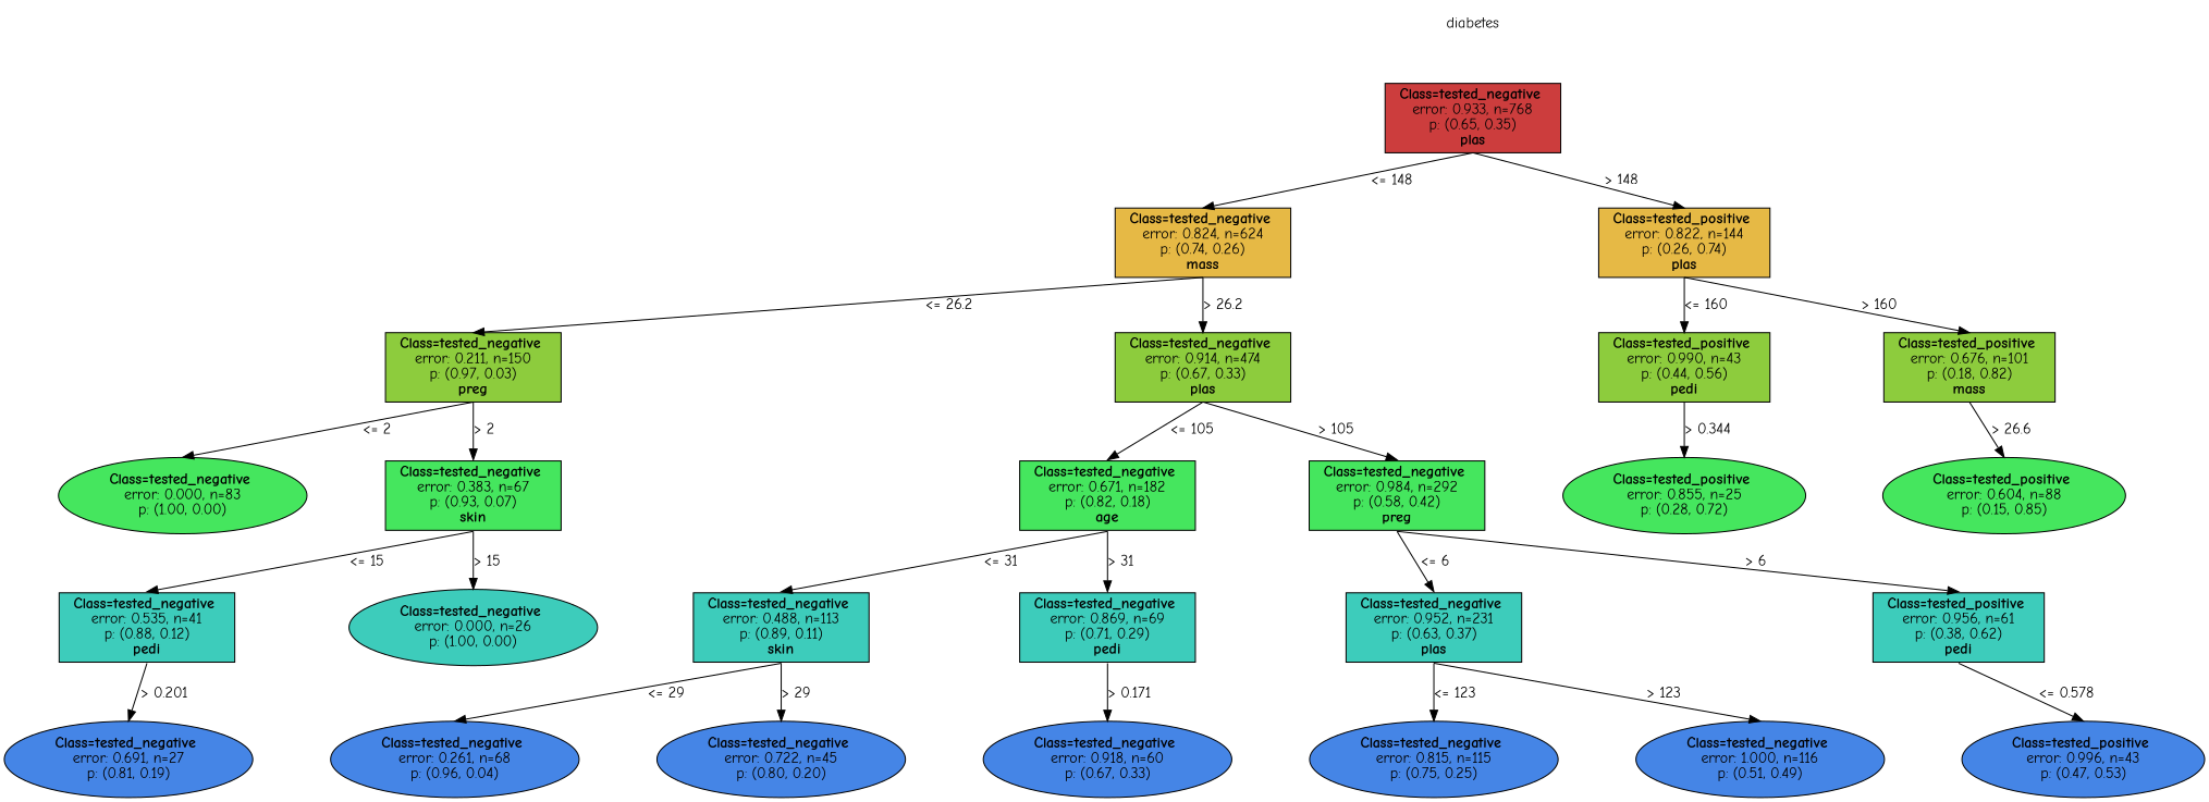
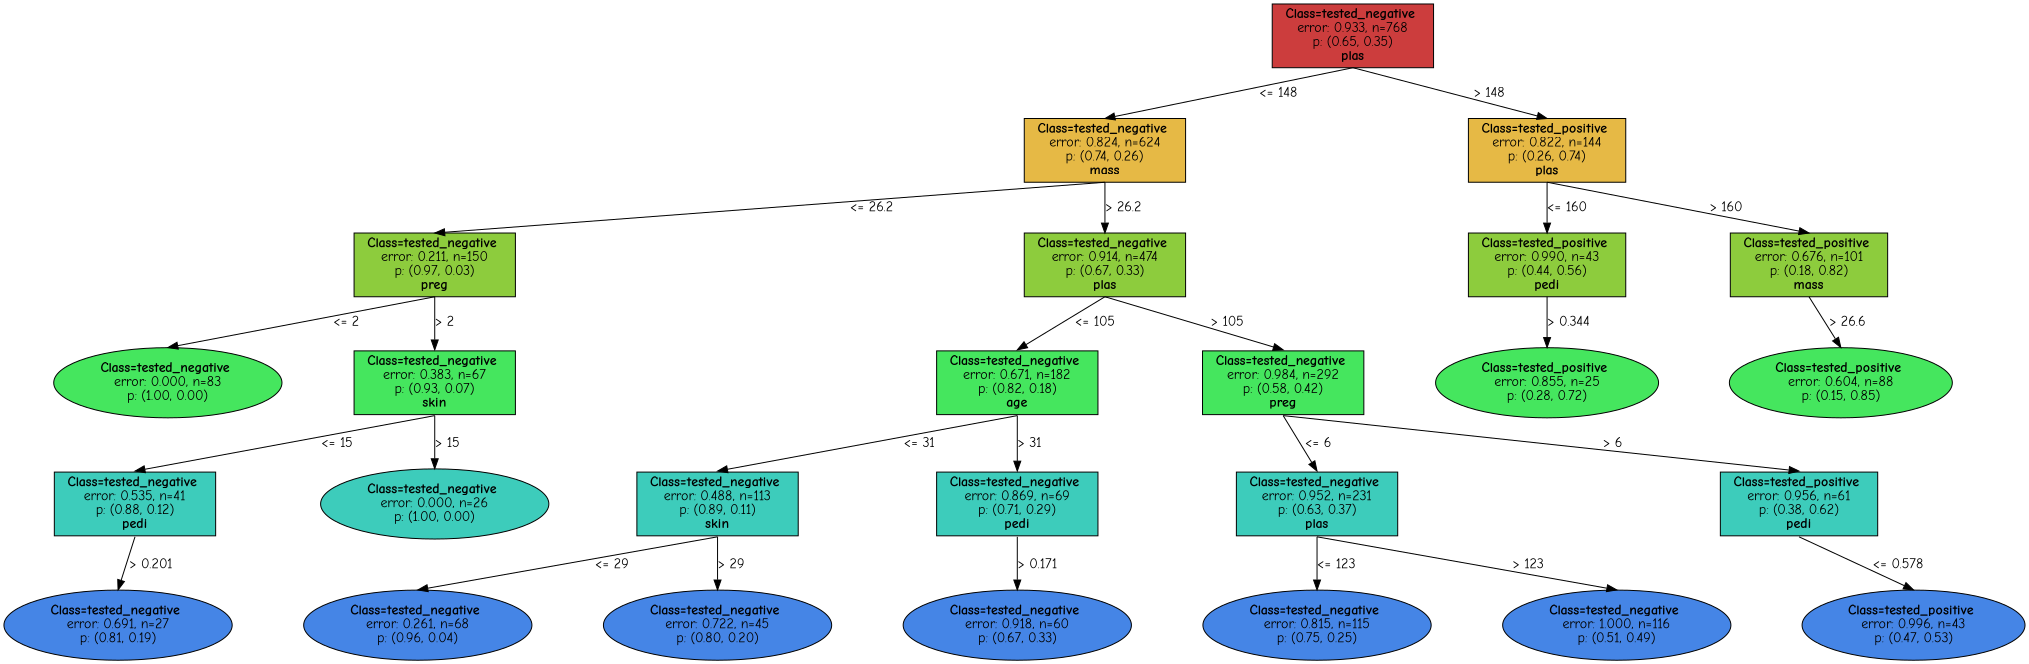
  digraph {
    nodesep=1
    ranksep=0.5
    splines=false
    fontname="Comic Neue"
    node [color=black fillcolor="0.600 0.7 0.900" fontname="Comic Neue" shape=rect style=filled]
    edge [fontname="Comic Neue" headport=n tailport=s]
-   n1 [fillcolor=white label=diabetes shape=plaintext]
    n2 [fillcolor="0.000 0.7 0.800" label=<<b> Class=tested_negative </b> <br/> error: 0.933, n=768 <br/> p: (0.65, 0.35) <br/><b>plas</b>>]
    n3 [fillcolor="0.120 0.7 0.900" label=<<b> Class=tested_negative </b> <br/> error: 0.824, n=624 <br/> p: (0.74, 0.26) <br/><b>mass</b>>]
    n4 [fillcolor="0.120 0.7 0.900" label=<<b> Class=tested_positive </b> <br/> error: 0.822, n=144 <br/> p: (0.26, 0.74) <br/><b>plas</b>>]
    n5 [fillcolor="0.240 0.7 0.800" label=<<b> Class=tested_negative </b> <br/> error: 0.211, n=150 <br/> p: (0.97, 0.03) <br/><b>preg</b>>]
    n6 [fillcolor="0.240 0.7 0.800" label=<<b> Class=tested_negative </b> <br/> error: 0.914, n=474 <br/> p: (0.67, 0.33) <br/><b>plas</b>>]
    n7 [fillcolor="0.360 0.7 0.900" label=<<b> Class=tested_negative </b> <br/> error: 0.000, n=83 <br/> p: (1.00, 0.00) > shape=oval]
    n8 [fillcolor="0.360 0.7 0.900" label=<<b> Class=tested_negative </b> <br/> error: 0.383, n=67 <br/> p: (0.93, 0.07) <br/><b>skin</b>>]
    n9 [fillcolor="0.480 0.7 0.800" label=<<b> Class=tested_negative </b> <br/> error: 0.535, n=41 <br/> p: (0.88, 0.12) <br/><b>pedi</b>>]
    n10 [fillcolor="0.480 0.7 0.800" label=<<b> Class=tested_negative </b> <br/> error: 0.000, n=26 <br/> p: (1.00, 0.00) > shape=oval]
    n11 [label=<<b> Class=tested_negative </b> <br/> error: 0.691, n=27 <br/> p: (0.81, 0.19) > shape=oval]
    n12 [fillcolor="0.360 0.7 0.900" label=<<b> Class=tested_negative </b> <br/> error: 0.671, n=182 <br/> p: (0.82, 0.18) <br/><b>age</b>>]
    n13 [fillcolor="0.360 0.7 0.900" label=<<b> Class=tested_negative </b> <br/> error: 0.984, n=292 <br/> p: (0.58, 0.42) <br/><b>preg</b>>]
    n14 [fillcolor="0.480 0.7 0.800" label=<<b> Class=tested_negative </b> <br/> error: 0.488, n=113 <br/> p: (0.89, 0.11) <br/><b>skin</b>>]
    n15 [fillcolor="0.480 0.7 0.800" label=<<b> Class=tested_negative </b> <br/> error: 0.869, n=69 <br/> p: (0.71, 0.29) <br/><b>pedi</b>>]
    n16 [label=<<b> Class=tested_negative </b> <br/> error: 0.261, n=68 <br/> p: (0.96, 0.04) > shape=oval]
    n17 [label=<<b> Class=tested_negative </b> <br/> error: 0.722, n=45 <br/> p: (0.80, 0.20) > shape=oval]
    n18 [label=<<b> Class=tested_negative </b> <br/> error: 0.918, n=60 <br/> p: (0.67, 0.33) > shape=oval]
    n19 [fillcolor="0.480 0.7 0.800" label=<<b> Class=tested_negative </b> <br/> error: 0.952, n=231 <br/> p: (0.63, 0.37) <br/><b>plas</b>>]
    n20 [fillcolor="0.480 0.7 0.800" label=<<b> Class=tested_positive </b> <br/> error: 0.956, n=61 <br/> p: (0.38, 0.62) <br/><b>pedi</b>>]
    n21 [label=<<b> Class=tested_negative </b> <br/> error: 0.815, n=115 <br/> p: (0.75, 0.25) > shape=oval]
    n22 [label=<<b> Class=tested_negative </b> <br/> error: 1.000, n=116 <br/> p: (0.51, 0.49) > shape=oval]
    n23 [label=<<b> Class=tested_positive </b> <br/> error: 0.996, n=43 <br/> p: (0.47, 0.53) > shape=oval]
    n24 [fillcolor="0.240 0.7 0.800" label=<<b> Class=tested_positive </b> <br/> error: 0.990, n=43 <br/> p: (0.44, 0.56) <br/><b>pedi</b>>]
    n25 [fillcolor="0.240 0.7 0.800" label=<<b> Class=tested_positive </b> <br/> error: 0.676, n=101 <br/> p: (0.18, 0.82) <br/><b>mass</b>>]
    n26 [fillcolor="0.360 0.7 0.900" label=<<b> Class=tested_positive </b> <br/> error: 0.855, n=25 <br/> p: (0.28, 0.72) > shape=oval]
    n27 [fillcolor="0.360 0.7 0.900" label=<<b> Class=tested_positive </b> <br/> error: 0.604, n=88 <br/> p: (0.15, 0.85) > shape=oval]
-   n1 -> n2 [style=invis]
    n2 -> n3 [label="<= 148"]
    n2 -> n4 [label="> 148"]
    n3 -> n5 [label="<= 26.2"]
    n3 -> n6 [label="> 26.2"]
    n4 -> n24 [label="<= 160"]
    n4 -> n25 [label="> 160"]
    n5 -> n7 [label="<= 2"]
    n5 -> n8 [label="> 2"]
    n6 -> n12 [label="<= 105"]
    n6 -> n13 [label="> 105"]
    n8 -> n9 [label="<= 15"]
    n8 -> n10 [label="> 15"]
    n9 -> n11 [label="> 0.201"]
    n12 -> n14 [label="<= 31"]
    n12 -> n15 [label="> 31"]
    n13 -> n19 [label="<= 6"]
    n13 -> n20 [label="> 6"]
    n14 -> n16 [label="<= 29"]
    n14 -> n17 [label="> 29"]
    n15 -> n18 [label="> 0.171"]
    n19 -> n21 [label="<= 123"]
    n19 -> n22 [label="> 123"]
    n20 -> n23 [label="<= 0.578"]
    n24 -> n26 [label="> 0.344"]
    n25 -> n27 [label="> 26.6"]
  }
